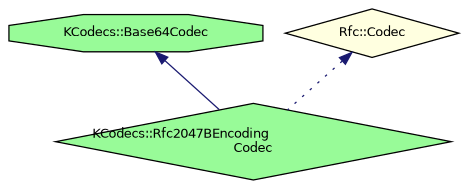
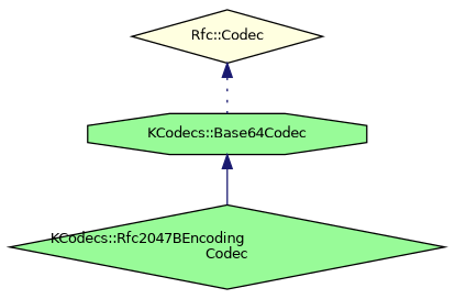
  digraph {
    node [color=black fillcolor=palegreen fontname=Helvetica fontsize=10 shape=diamond style=filled]
    edge [color=midnightblue dir=back fontname=Helvetica fontsize=10 labelfontname=Helvetica labelfontsize=10]
    n1 [fontcolor=black height=0.2 label="KCodecs::Base64Codec" shape=octagon width=0.4]
    n2 [height=0.2 label="KCodecs::Rfc2047BEncoding\lCodec" width=0.4]
    n3 [fillcolor=lightyellow height=0.2 label="Rfc::Codec" width=0.4]
    n1 -> n2 [style=solid]
-   n3 -> n2 [style=dotted]
+   n3 -> n1 [style=dotted]
  }
